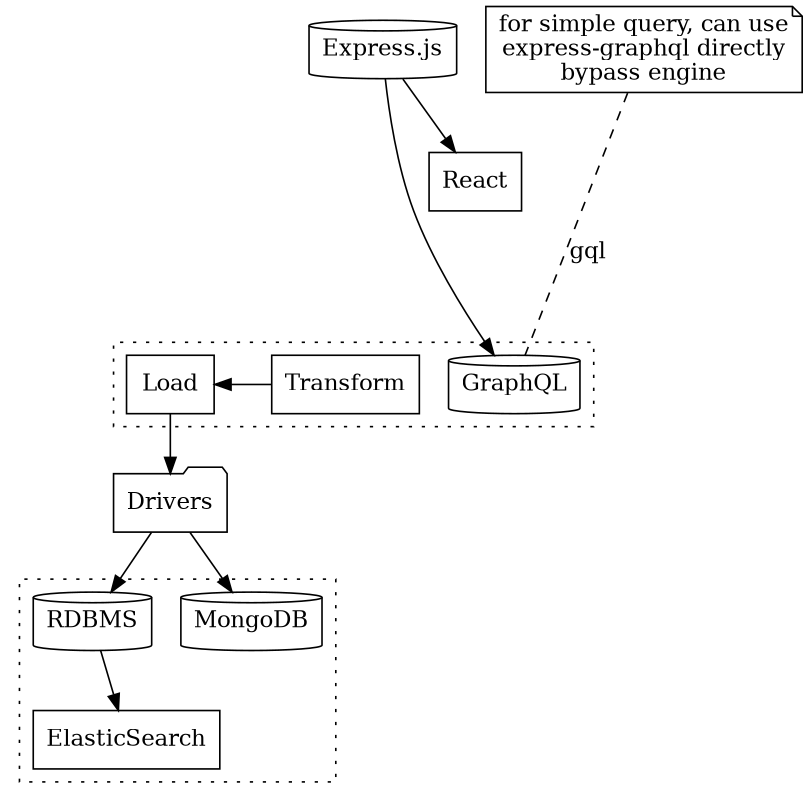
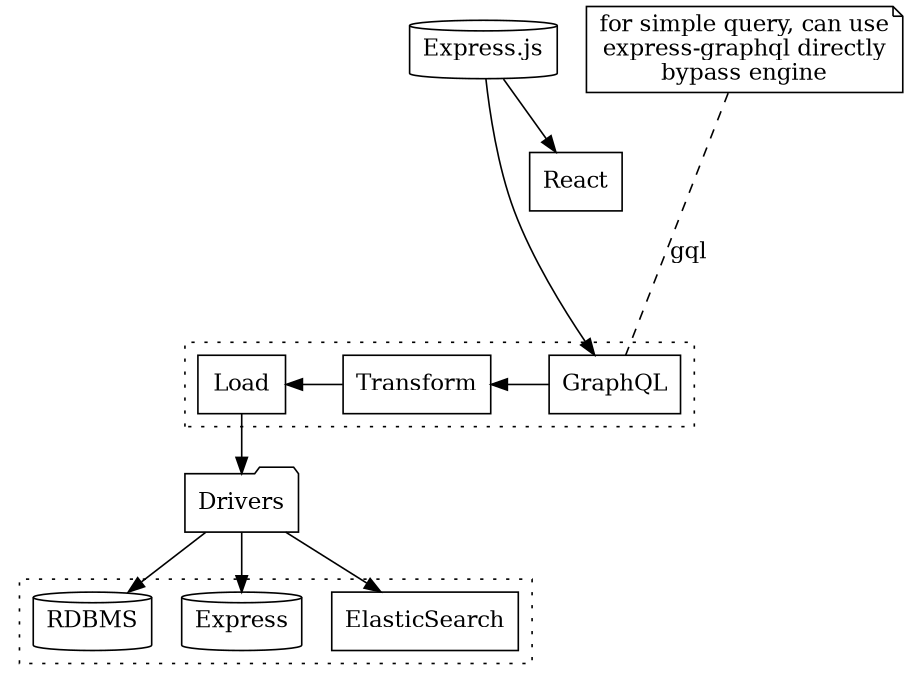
  digraph {
    rankdir=TB
    node [shape=box]
    n1 [label="Express.js" shape=cylinder]
    n2 [label="for simple query, can use\nexpress-graphql directly\nbypass engine" shape=note]
-   n3 [label=GraphQL shape=cylinder]
+   n3 [label=GraphQL]
    n4 [label=Transform]
    n5 [label=Load]
    n6 [label=RDBMS shape=cylinder]
-   n7 [label=MongoDB shape=cylinder]
+   n7 [label=Express shape=cylinder]
    n8 [label=ElasticSearch]
    n9 [label=React]
    n10 [label=Drivers shape=folder]
    subgraph sub_1 {
      rank=same
      n1
      n2
    }
    subgraph cluster_2 {
      style=dotted
      n3
      n4
      n5
    }
    subgraph cluster_3 {
      style=dotted
      n6
      n7
      n8
    }
    n1 -> n3
    n1 -> n9
    n2 -> n3 [arrowhead=none arrowtail=none dir=both label=gql minlen=3 style=dashed]
+   n3 -> n4 [constraint=false]
    n4 -> n5 [constraint=false]
    n5 -> n10
    n10 -> n6
    n10 -> n7
-   n6 -> n8
+   n10 -> n8
  }
